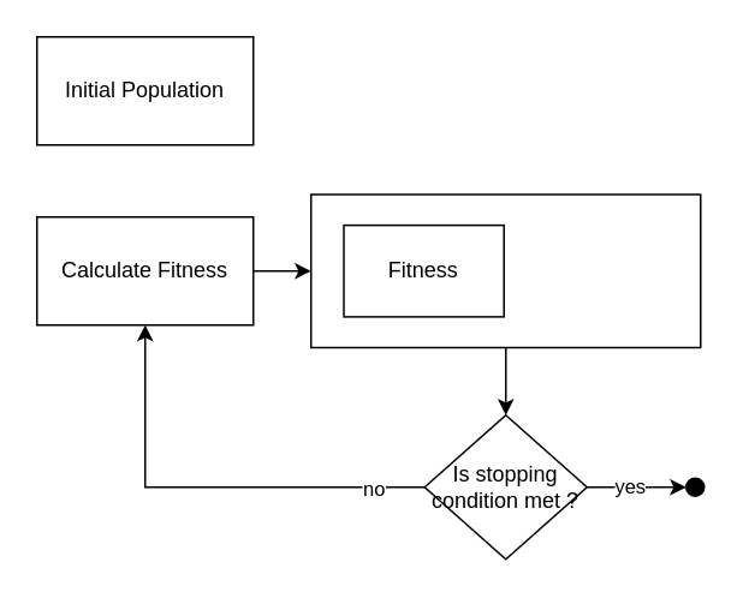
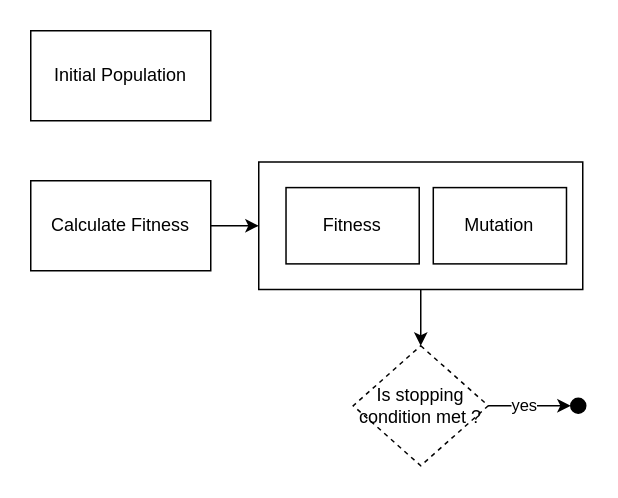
  <mxCell id="0" />
  <mxCell id="1" parent="0" />
  <mxCell id="2" value="Initial Population" style="rounded=0;whiteSpace=wrap;html=1;" parent="1" vertex="1"><mxGeometry x="20" y="20" width="120" height="60" as="geometry" /></mxCell>
  <mxCell id="3" style="edgeStyle=orthogonalEdgeStyle;rounded=0;orthogonalLoop=1;jettySize=auto;html=1;entryX=0;entryY=0.5;entryDx=0;entryDy=0;" parent="1" source="4" target="12" edge="1"><mxGeometry relative="1" as="geometry" /></mxCell>
  <mxCell id="4" value="Calculate Fitness" style="rounded=0;whiteSpace=wrap;html=1;" parent="1" vertex="1"><mxGeometry x="20" y="120" width="120" height="60" as="geometry" /></mxCell>
- <mxCell id="5" style="edgeStyle=orthogonalEdgeStyle;rounded=0;orthogonalLoop=1;jettySize=auto;html=1;entryX=0.5;entryY=1;entryDx=0;entryDy=0;" parent="1" source="9" target="4" edge="1"><mxGeometry relative="1" as="geometry" /></mxCell>
- <mxCell id="6" value="no" style="edgeLabel;html=1;align=center;verticalAlign=middle;resizable=0;points=[];" parent="5" vertex="1" connectable="0"><mxGeometry x="-0.767" relative="1" as="geometry"><mxPoint as="offset" /></mxGeometry></mxCell>
  <mxCell id="7" style="edgeStyle=orthogonalEdgeStyle;rounded=0;orthogonalLoop=1;jettySize=auto;html=1;entryX=0;entryY=0.5;entryDx=0;entryDy=0;" parent="1" source="9" target="10" edge="1"><mxGeometry relative="1" as="geometry" /></mxCell>
  <mxCell id="8" value="yes" style="edgeLabel;html=1;align=center;verticalAlign=middle;resizable=0;points=[];" parent="7" vertex="1" connectable="0"><mxGeometry x="-0.169" y="1" relative="1" as="geometry"><mxPoint as="offset" /></mxGeometry></mxCell>
- <mxCell id="9" value="Is stopping condition met ?" style="rhombus;whiteSpace=wrap;html=1;" parent="1" vertex="1"><mxGeometry x="235" y="230" width="90" height="80" as="geometry" /></mxCell>
+ <mxCell id="9" value="Is stopping condition met ?" style="rhombus;whiteSpace=wrap;html=1;dashed=1;" parent="1" vertex="1"><mxGeometry x="235" y="230" width="90" height="80" as="geometry" /></mxCell>
  <mxCell id="10" value="" style="ellipse;whiteSpace=wrap;html=1;aspect=fixed;fillColor=#000000;" parent="1" vertex="1"><mxGeometry x="380" y="265" width="10" height="10" as="geometry" /></mxCell>
  <mxCell id="11" style="edgeStyle=orthogonalEdgeStyle;rounded=0;orthogonalLoop=1;jettySize=auto;html=1;entryX=0.5;entryY=0;entryDx=0;entryDy=0;" parent="1" source="12" target="9" edge="1"><mxGeometry relative="1" as="geometry" /></mxCell>
  <mxCell id="12" value="" style="rounded=0;whiteSpace=wrap;html=1;" parent="1" vertex="1"><mxGeometry x="171.995" y="107.5" width="216" height="85" as="geometry" /></mxCell>
  <mxCell id="13" value="Fitness" style="rounded=0;whiteSpace=wrap;html=1;" parent="1" vertex="1"><mxGeometry x="190.182" y="124.57" width="88.796" height="50.85" as="geometry" /></mxCell>
+ <mxCell id="14" value="Mutation" style="rounded=0;whiteSpace=wrap;html=1;" parent="1" vertex="1"><mxGeometry x="288.364" y="124.57" width="88.796" height="50.85" as="geometry" /></mxCell>
